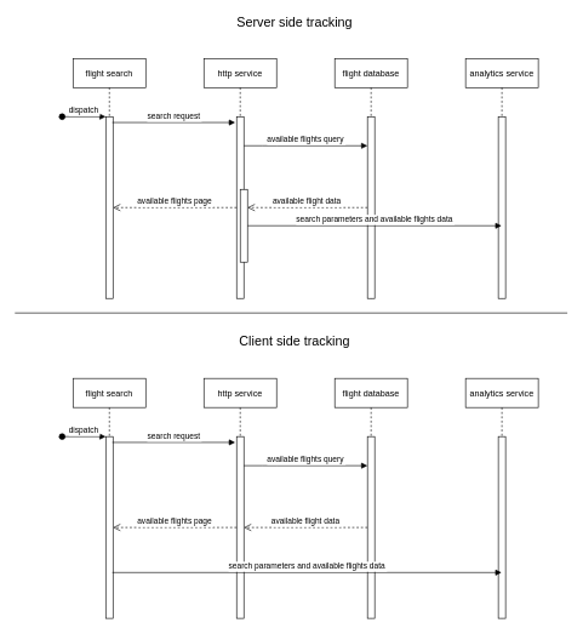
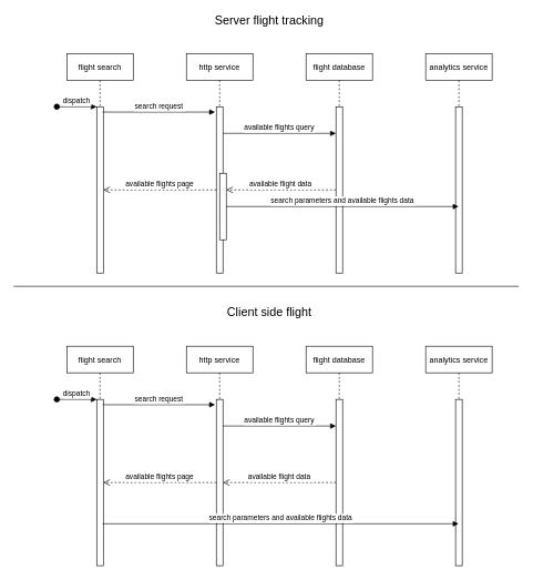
  <mxCell id="0" />
  <mxCell id="1" parent="0" />
  <mxCell id="2" value="flight search" style="shape=umlLifeline;perimeter=lifelinePerimeter;container=1;collapsible=0;recursiveResize=0;rounded=0;shadow=0;strokeWidth=1;" parent="1" vertex="1"><mxGeometry x="100" y="80" width="100" height="320" as="geometry" /></mxCell>
  <mxCell id="3" value="" style="points=[];perimeter=orthogonalPerimeter;rounded=0;shadow=0;strokeWidth=1;" parent="2" vertex="1"><mxGeometry x="45" y="80" width="10" height="250" as="geometry" /></mxCell>
  <mxCell id="4" value="dispatch" style="verticalAlign=bottom;startArrow=oval;endArrow=block;startSize=8;shadow=0;strokeWidth=1;" parent="2" target="3" edge="1"><mxGeometry relative="1" as="geometry"><mxPoint x="-15" y="80" as="sourcePoint" /></mxGeometry></mxCell>
  <mxCell id="5" value="http service" style="shape=umlLifeline;perimeter=lifelinePerimeter;container=1;collapsible=0;recursiveResize=0;rounded=0;shadow=0;strokeWidth=1;" parent="1" vertex="1"><mxGeometry x="280" y="80" width="100" height="330" as="geometry" /></mxCell>
  <mxCell id="6" value="" style="points=[];perimeter=orthogonalPerimeter;rounded=0;shadow=0;strokeWidth=1;" parent="5" vertex="1"><mxGeometry x="45" y="80" width="10" height="250" as="geometry" /></mxCell>
  <mxCell id="7" value="available flights page" style="verticalAlign=bottom;endArrow=open;dashed=1;endSize=8;shadow=0;strokeWidth=1;" parent="1" source="6" target="3" edge="1"><mxGeometry relative="1" as="geometry"><mxPoint x="255" y="236" as="targetPoint" /></mxGeometry></mxCell>
  <mxCell id="8" value="search request" style="verticalAlign=bottom;endArrow=block;entryX=-0.2;entryY=0.032;shadow=0;strokeWidth=1;exitX=0.9;exitY=0.032;exitDx=0;exitDy=0;exitPerimeter=0;entryDx=0;entryDy=0;entryPerimeter=0;" parent="1" source="3" target="6" edge="1"><mxGeometry relative="1" as="geometry"><mxPoint x="255" y="160" as="sourcePoint" /></mxGeometry></mxCell>
  <mxCell id="9" value="available flight data" style="verticalAlign=bottom;endArrow=open;dashed=1;endSize=8;shadow=0;strokeWidth=1;" parent="1" source="11" target="15" edge="1"><mxGeometry relative="1" as="geometry"><mxPoint x="220" y="257" as="targetPoint" /><mxPoint x="160" y="276" as="sourcePoint" /></mxGeometry></mxCell>
  <mxCell id="10" value="flight database" style="shape=umlLifeline;perimeter=lifelinePerimeter;container=1;collapsible=0;recursiveResize=0;rounded=0;shadow=0;strokeWidth=1;" vertex="1" parent="1"><mxGeometry x="460" y="80" width="100" height="330" as="geometry" /></mxCell>
  <mxCell id="11" value="" style="points=[];perimeter=orthogonalPerimeter;rounded=0;shadow=0;strokeWidth=1;" vertex="1" parent="10"><mxGeometry x="45" y="80" width="10" height="250" as="geometry" /></mxCell>
  <mxCell id="12" value="analytics service" style="shape=umlLifeline;perimeter=lifelinePerimeter;container=1;collapsible=0;recursiveResize=0;rounded=0;shadow=0;strokeWidth=1;" vertex="1" parent="1"><mxGeometry x="640" y="80" width="100" height="330" as="geometry" /></mxCell>
  <mxCell id="13" value="" style="points=[];perimeter=orthogonalPerimeter;rounded=0;shadow=0;strokeWidth=1;" vertex="1" parent="12"><mxGeometry x="45" y="80" width="10" height="250" as="geometry" /></mxCell>
  <mxCell id="14" value="available flights query" style="verticalAlign=bottom;endArrow=block;shadow=0;strokeWidth=1;" edge="1" parent="1" source="6" target="11"><mxGeometry relative="1" as="geometry"><mxPoint x="340" y="200" as="sourcePoint" /><mxPoint x="510" y="200" as="targetPoint" /><Array as="points"><mxPoint x="370" y="200" /></Array></mxGeometry></mxCell>
  <mxCell id="15" value="" style="points=[];perimeter=orthogonalPerimeter;rounded=0;shadow=0;strokeWidth=1;" vertex="1" parent="1"><mxGeometry x="330" y="260" width="10" height="100" as="geometry" /></mxCell>
  <mxCell id="16" value="search parameters and available flights data" style="verticalAlign=bottom;endArrow=block;shadow=0;strokeWidth=1;" edge="1" parent="1" source="15" target="12"><mxGeometry relative="1" as="geometry"><mxPoint x="165" y="170" as="sourcePoint" /><mxPoint x="335" y="170" as="targetPoint" /></mxGeometry></mxCell>
  <mxCell id="17" value="flight search" style="shape=umlLifeline;perimeter=lifelinePerimeter;container=1;collapsible=0;recursiveResize=0;rounded=0;shadow=0;strokeWidth=1;" vertex="1" parent="1"><mxGeometry x="100" y="520" width="100" height="320" as="geometry" /></mxCell>
  <mxCell id="18" value="" style="points=[];perimeter=orthogonalPerimeter;rounded=0;shadow=0;strokeWidth=1;" vertex="1" parent="17"><mxGeometry x="45" y="80" width="10" height="250" as="geometry" /></mxCell>
  <mxCell id="19" value="dispatch" style="verticalAlign=bottom;startArrow=oval;endArrow=block;startSize=8;shadow=0;strokeWidth=1;" edge="1" parent="17" target="18"><mxGeometry relative="1" as="geometry"><mxPoint x="-15" y="80" as="sourcePoint" /></mxGeometry></mxCell>
  <mxCell id="20" value="http service" style="shape=umlLifeline;perimeter=lifelinePerimeter;container=1;collapsible=0;recursiveResize=0;rounded=0;shadow=0;strokeWidth=1;" vertex="1" parent="1"><mxGeometry x="280" y="520" width="100" height="330" as="geometry" /></mxCell>
  <mxCell id="21" value="" style="points=[];perimeter=orthogonalPerimeter;rounded=0;shadow=0;strokeWidth=1;" vertex="1" parent="20"><mxGeometry x="45" y="80" width="10" height="250" as="geometry" /></mxCell>
  <mxCell id="22" value="available flights page" style="verticalAlign=bottom;endArrow=open;dashed=1;endSize=8;shadow=0;strokeWidth=1;" edge="1" parent="1" source="21" target="18"><mxGeometry relative="1" as="geometry"><mxPoint x="255" y="676" as="targetPoint" /></mxGeometry></mxCell>
  <mxCell id="23" value="search request" style="verticalAlign=bottom;endArrow=block;entryX=-0.2;entryY=0.032;shadow=0;strokeWidth=1;exitX=0.9;exitY=0.032;exitDx=0;exitDy=0;exitPerimeter=0;entryDx=0;entryDy=0;entryPerimeter=0;" edge="1" parent="1" source="18" target="21"><mxGeometry relative="1" as="geometry"><mxPoint x="255" y="600" as="sourcePoint" /></mxGeometry></mxCell>
  <mxCell id="24" value="available flight data" style="verticalAlign=bottom;endArrow=open;dashed=1;endSize=8;shadow=0;strokeWidth=1;" edge="1" parent="1" source="26" target="21"><mxGeometry relative="1" as="geometry"><mxPoint x="340" y="725" as="targetPoint" /><mxPoint x="160" y="716" as="sourcePoint" /></mxGeometry></mxCell>
  <mxCell id="25" value="flight database" style="shape=umlLifeline;perimeter=lifelinePerimeter;container=1;collapsible=0;recursiveResize=0;rounded=0;shadow=0;strokeWidth=1;" vertex="1" parent="1"><mxGeometry x="460" y="520" width="100" height="330" as="geometry" /></mxCell>
  <mxCell id="26" value="" style="points=[];perimeter=orthogonalPerimeter;rounded=0;shadow=0;strokeWidth=1;" vertex="1" parent="25"><mxGeometry x="45" y="80" width="10" height="250" as="geometry" /></mxCell>
  <mxCell id="27" value="analytics service" style="shape=umlLifeline;perimeter=lifelinePerimeter;container=1;collapsible=0;recursiveResize=0;rounded=0;shadow=0;strokeWidth=1;" vertex="1" parent="1"><mxGeometry x="640" y="520" width="100" height="330" as="geometry" /></mxCell>
  <mxCell id="28" value="" style="points=[];perimeter=orthogonalPerimeter;rounded=0;shadow=0;strokeWidth=1;" vertex="1" parent="27"><mxGeometry x="45" y="80" width="10" height="250" as="geometry" /></mxCell>
  <mxCell id="29" value="available flights query" style="verticalAlign=bottom;endArrow=block;shadow=0;strokeWidth=1;" edge="1" parent="1" source="21" target="26"><mxGeometry relative="1" as="geometry"><mxPoint x="340" y="640" as="sourcePoint" /><mxPoint x="510" y="640" as="targetPoint" /><Array as="points"><mxPoint x="370" y="640" /></Array></mxGeometry></mxCell>
  <mxCell id="30" value="search parameters and available flights data" style="verticalAlign=bottom;endArrow=block;shadow=0;strokeWidth=1;exitX=0.9;exitY=0.748;exitDx=0;exitDy=0;exitPerimeter=0;" edge="1" parent="1" source="18" target="27"><mxGeometry relative="1" as="geometry"><mxPoint x="340" y="750" as="sourcePoint" /><mxPoint x="335" y="610" as="targetPoint" /></mxGeometry></mxCell>
- <mxCell id="31" value="Server side tracking" style="text;html=1;strokeColor=none;fillColor=none;align=center;verticalAlign=middle;whiteSpace=wrap;rounded=0;fontSize=18;" vertex="1" parent="1"><mxGeometry x="270" y="20" width="270" height="20" as="geometry" /></mxCell>
+ <mxCell id="31" value="Server flight tracking" style="text;html=1;strokeColor=none;fillColor=none;align=center;verticalAlign=middle;whiteSpace=wrap;rounded=0;fontSize=18;" vertex="1" parent="1"><mxGeometry x="270" y="20" width="270" height="20" as="geometry" /></mxCell>
  <mxCell id="32" value="" style="endArrow=none;html=1;fontSize=18;" edge="1" parent="1"><mxGeometry width="50" height="50" relative="1" as="geometry"><mxPoint x="20" y="430" as="sourcePoint" /><mxPoint x="780" y="430" as="targetPoint" /></mxGeometry></mxCell>
- <mxCell id="33" value="Client side tracking" style="text;html=1;strokeColor=none;fillColor=none;align=center;verticalAlign=middle;whiteSpace=wrap;rounded=0;fontSize=18;" vertex="1" parent="1"><mxGeometry x="270" y="460" width="270" height="20" as="geometry" /></mxCell>
+ <mxCell id="33" value="Client side flight" style="text;html=1;strokeColor=none;fillColor=none;align=center;verticalAlign=middle;whiteSpace=wrap;rounded=0;fontSize=18;" vertex="1" parent="1"><mxGeometry x="270" y="460" width="270" height="20" as="geometry" /></mxCell>
